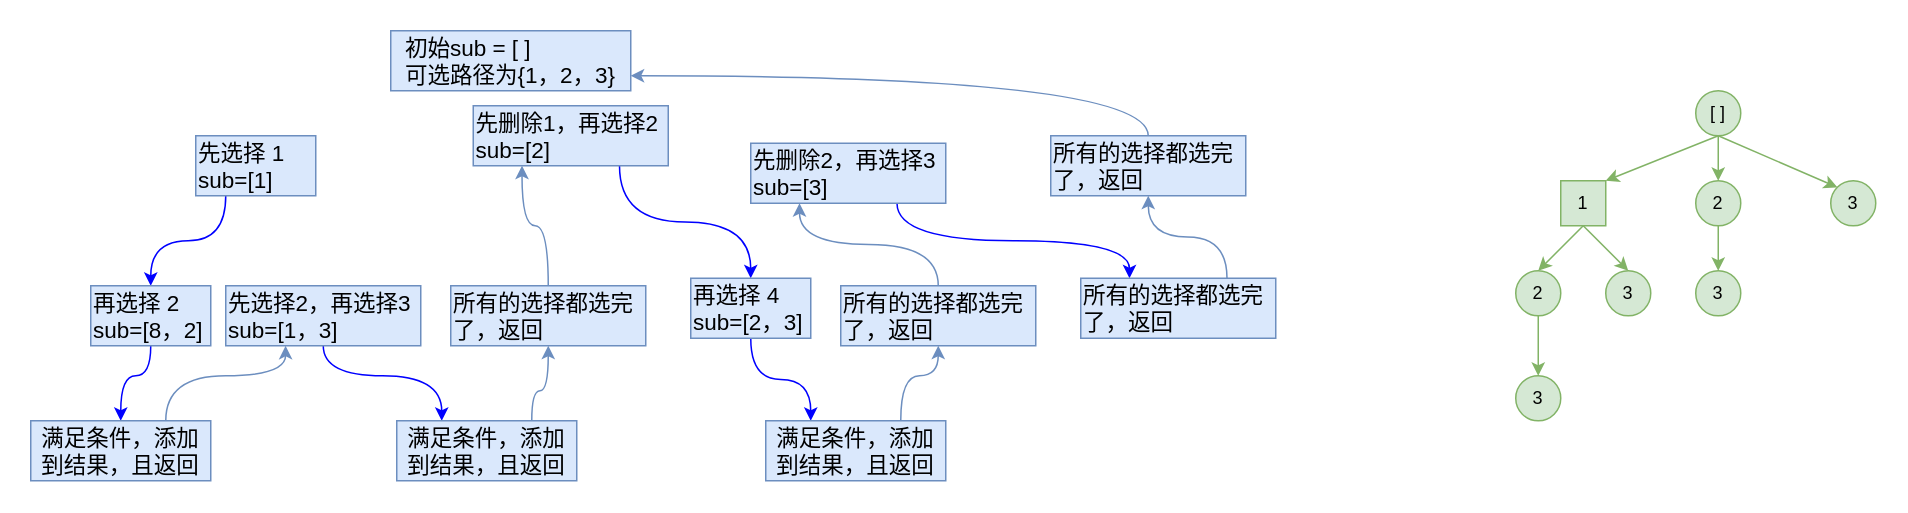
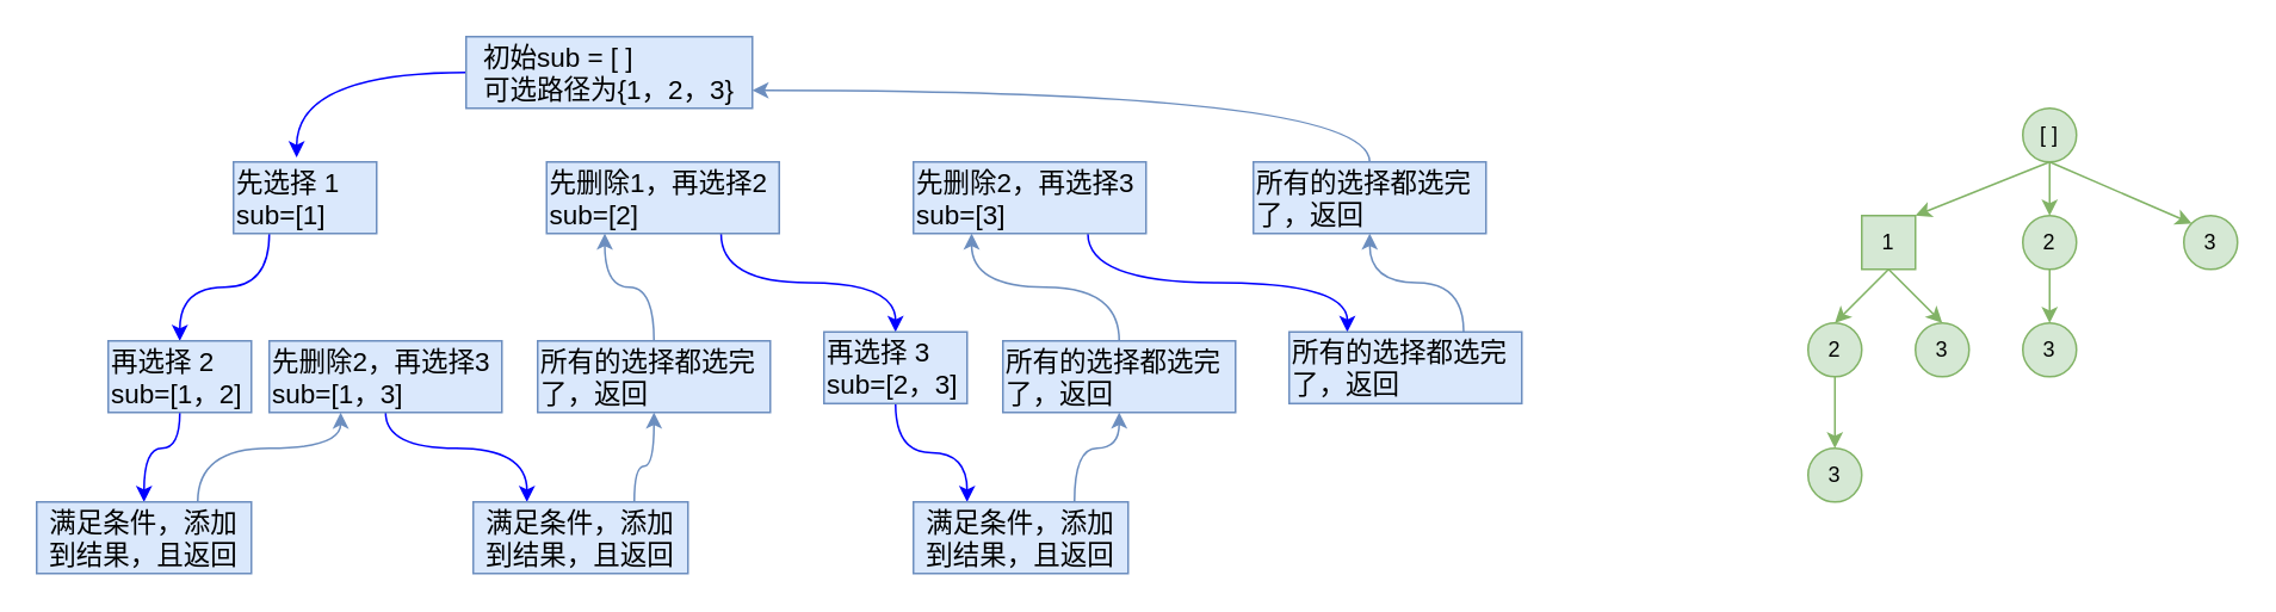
  <mxCell id="0" />
  <mxCell id="1" parent="0" />
  <mxCell id="2" style="edgeStyle=orthogonalEdgeStyle;rounded=0;orthogonalLoop=1;jettySize=auto;html=1;exitX=0.5;exitY=1;exitDx=0;exitDy=0;entryX=0.5;entryY=0;entryDx=0;entryDy=0;fillColor=#d5e8d4;strokeColor=#82b366;" edge="1" parent="1" source="5" target="10"><mxGeometry relative="1" as="geometry" /></mxCell>
  <mxCell id="3" style="edgeStyle=none;rounded=0;orthogonalLoop=1;jettySize=auto;html=1;exitX=0.5;exitY=1;exitDx=0;exitDy=0;entryX=1;entryY=0;entryDx=0;entryDy=0;fillColor=#d5e8d4;strokeColor=#82b366;" edge="1" parent="1" source="5" target="8"><mxGeometry relative="1" as="geometry" /></mxCell>
  <mxCell id="4" style="edgeStyle=none;rounded=0;orthogonalLoop=1;jettySize=auto;html=1;exitX=0.5;exitY=1;exitDx=0;exitDy=0;entryX=0;entryY=0;entryDx=0;entryDy=0;fillColor=#d5e8d4;strokeColor=#82b366;" edge="1" parent="1" source="5" target="11"><mxGeometry relative="1" as="geometry" /></mxCell>
  <mxCell id="5" value="[ ]" style="ellipse;whiteSpace=wrap;html=1;aspect=fixed;fillColor=#d5e8d4;strokeColor=#82b366;" vertex="1" parent="1"><mxGeometry x="1130" y="60" width="30" height="30" as="geometry" /></mxCell>
  <mxCell id="6" style="edgeStyle=none;rounded=0;orthogonalLoop=1;jettySize=auto;html=1;exitX=0.5;exitY=1;exitDx=0;exitDy=0;entryX=0.5;entryY=0;entryDx=0;entryDy=0;fillColor=#d5e8d4;strokeColor=#82b366;" edge="1" parent="1" source="8" target="13"><mxGeometry relative="1" as="geometry" /></mxCell>
  <mxCell id="7" style="edgeStyle=none;rounded=0;orthogonalLoop=1;jettySize=auto;html=1;exitX=0.5;exitY=1;exitDx=0;exitDy=0;entryX=0.5;entryY=0;entryDx=0;entryDy=0;fillColor=#d5e8d4;strokeColor=#82b366;" edge="1" parent="1" source="8" target="14"><mxGeometry relative="1" as="geometry"><mxPoint x="1081" y="179" as="targetPoint" /></mxGeometry></mxCell>
  <mxCell id="8" value="1" style="whiteSpace=wrap;html=1;aspect=fixed;fillColor=#d5e8d4;strokeColor=#82b366;rounded=0;" vertex="1" parent="1"><mxGeometry x="1040" y="120" width="30" height="30" as="geometry" /></mxCell>
  <mxCell id="9" style="edgeStyle=none;rounded=0;orthogonalLoop=1;jettySize=auto;html=1;exitX=0.5;exitY=1;exitDx=0;exitDy=0;entryX=0.5;entryY=0;entryDx=0;entryDy=0;fillColor=#d5e8d4;strokeColor=#82b366;" edge="1" parent="1" source="10" target="15"><mxGeometry relative="1" as="geometry" /></mxCell>
  <mxCell id="10" value="2" style="ellipse;whiteSpace=wrap;html=1;aspect=fixed;fillColor=#d5e8d4;strokeColor=#82b366;" vertex="1" parent="1"><mxGeometry x="1130" y="120" width="30" height="30" as="geometry" /></mxCell>
  <mxCell id="11" value="3" style="ellipse;whiteSpace=wrap;html=1;aspect=fixed;fillColor=#d5e8d4;strokeColor=#82b366;" vertex="1" parent="1"><mxGeometry x="1220" y="120" width="30" height="30" as="geometry" /></mxCell>
  <mxCell id="12" style="edgeStyle=none;rounded=0;orthogonalLoop=1;jettySize=auto;html=1;exitX=0.5;exitY=1;exitDx=0;exitDy=0;entryX=0.5;entryY=0;entryDx=0;entryDy=0;fillColor=#d5e8d4;strokeColor=#82b366;" edge="1" parent="1" source="13" target="16"><mxGeometry relative="1" as="geometry" /></mxCell>
  <mxCell id="13" value="2" style="ellipse;whiteSpace=wrap;html=1;aspect=fixed;fillColor=#d5e8d4;strokeColor=#82b366;" vertex="1" parent="1"><mxGeometry x="1010" y="180" width="30" height="30" as="geometry" /></mxCell>
  <mxCell id="14" value="3" style="ellipse;whiteSpace=wrap;html=1;aspect=fixed;fillColor=#d5e8d4;strokeColor=#82b366;" vertex="1" parent="1"><mxGeometry x="1070" y="180" width="30" height="30" as="geometry" /></mxCell>
  <mxCell id="15" value="3" style="ellipse;whiteSpace=wrap;html=1;aspect=fixed;fillColor=#d5e8d4;strokeColor=#82b366;" vertex="1" parent="1"><mxGeometry x="1130" y="180" width="30" height="30" as="geometry" /></mxCell>
  <mxCell id="16" value="3" style="ellipse;whiteSpace=wrap;html=1;aspect=fixed;fillColor=#d5e8d4;strokeColor=#82b366;" vertex="1" parent="1"><mxGeometry x="1010" y="250" width="30" height="30" as="geometry" /></mxCell>
+ <mxCell id="17" style="edgeStyle=orthogonalEdgeStyle;curved=1;rounded=0;orthogonalLoop=1;jettySize=auto;html=1;exitX=0;exitY=0.5;exitDx=0;exitDy=0;entryX=0.441;entryY=-0.063;entryDx=0;entryDy=0;entryPerimeter=0;fillColor=#dae8fc;strokeColor=#0000FF;" edge="1" parent="1" source="18" target="20"><mxGeometry relative="1" as="geometry" /></mxCell>
  <mxCell id="18" value="&lt;div style=&quot;text-align: left ; font-size: 15px&quot;&gt;&lt;font style=&quot;font-size: 15px&quot;&gt;初始sub = [ ]&lt;/font&gt;&lt;/div&gt;&lt;font style=&quot;font-size: 15px&quot;&gt;&lt;div style=&quot;text-align: left&quot;&gt;可选路径为{1，2，3}&lt;/div&gt;&lt;/font&gt;" style="text;html=1;strokeColor=#6c8ebf;fillColor=#dae8fc;align=center;verticalAlign=middle;whiteSpace=wrap;rounded=0;" vertex="1" parent="1"><mxGeometry x="260" y="20" width="160" height="40" as="geometry" /></mxCell>
  <mxCell id="19" style="edgeStyle=orthogonalEdgeStyle;curved=1;rounded=0;orthogonalLoop=1;jettySize=auto;html=1;exitX=0.25;exitY=1;exitDx=0;exitDy=0;entryX=0.5;entryY=0;entryDx=0;entryDy=0;fillColor=#dae8fc;strokeColor=#0000FF;" edge="1" parent="1" source="20" target="22"><mxGeometry relative="1" as="geometry"><Array as="points"><mxPoint x="150" y="160" /><mxPoint x="100" y="160" /></Array></mxGeometry></mxCell>
  <mxCell id="20" value="&lt;font style=&quot;font-size: 15px&quot;&gt;先选择 1&lt;br&gt;sub=[1]&lt;/font&gt;" style="text;html=1;strokeColor=#6c8ebf;fillColor=#dae8fc;align=left;verticalAlign=middle;whiteSpace=wrap;rounded=0;" vertex="1" parent="1"><mxGeometry x="130" y="90" width="80" height="40" as="geometry" /></mxCell>
  <mxCell id="21" style="edgeStyle=orthogonalEdgeStyle;curved=1;rounded=0;orthogonalLoop=1;jettySize=auto;html=1;exitX=0.5;exitY=1;exitDx=0;exitDy=0;entryX=0.5;entryY=0;entryDx=0;entryDy=0;fillColor=#dae8fc;strokeColor=#0000FF;" edge="1" parent="1" source="22" target="24"><mxGeometry relative="1" as="geometry"><Array as="points"><mxPoint x="100" y="250" /><mxPoint x="80" y="250" /></Array></mxGeometry></mxCell>
- <mxCell id="22" value="&lt;font style=&quot;font-size: 15px&quot;&gt;再选择 2&lt;br&gt;sub=[8，2]&lt;/font&gt;" style="text;html=1;strokeColor=#6c8ebf;fillColor=#dae8fc;align=left;verticalAlign=middle;whiteSpace=wrap;rounded=0;" vertex="1" parent="1"><mxGeometry x="60" y="190" width="80" height="40" as="geometry" /></mxCell>
+ <mxCell id="22" value="&lt;font style=&quot;font-size: 15px&quot;&gt;再选择 2&lt;br&gt;sub=[1，2]&lt;/font&gt;" style="text;html=1;strokeColor=#6c8ebf;fillColor=#dae8fc;align=left;verticalAlign=middle;whiteSpace=wrap;rounded=0;" vertex="1" parent="1"><mxGeometry x="60" y="190" width="80" height="40" as="geometry" /></mxCell>
  <mxCell id="23" style="edgeStyle=orthogonalEdgeStyle;curved=1;rounded=0;orthogonalLoop=1;jettySize=auto;html=1;exitX=0.75;exitY=0;exitDx=0;exitDy=0;entryX=0.307;entryY=1.001;entryDx=0;entryDy=0;entryPerimeter=0;fillColor=#dae8fc;strokeColor=#6c8ebf;" edge="1" parent="1" source="24" target="26"><mxGeometry relative="1" as="geometry"><Array as="points"><mxPoint x="110" y="250" /><mxPoint x="190" y="250" /></Array></mxGeometry></mxCell>
  <mxCell id="24" value="&lt;span style=&quot;font-size: 15px&quot;&gt;满足条件，添加到结果，且返回&lt;/span&gt;" style="text;html=1;strokeColor=#6c8ebf;fillColor=#dae8fc;align=center;verticalAlign=middle;whiteSpace=wrap;rounded=0;" vertex="1" parent="1"><mxGeometry x="20" y="280" width="120" height="40" as="geometry" /></mxCell>
  <mxCell id="25" style="edgeStyle=orthogonalEdgeStyle;curved=1;rounded=0;orthogonalLoop=1;jettySize=auto;html=1;exitX=0.5;exitY=1;exitDx=0;exitDy=0;entryX=0.25;entryY=0;entryDx=0;entryDy=0;fillColor=#dae8fc;strokeColor=#0000FF;" edge="1" parent="1" source="26" target="28"><mxGeometry relative="1" as="geometry"><Array as="points"><mxPoint x="215" y="250" /><mxPoint x="294" y="250" /></Array></mxGeometry></mxCell>
- <mxCell id="26" value="&lt;font style=&quot;font-size: 15px&quot;&gt;先选择2，再选择3&lt;br&gt;sub=[1，3]&lt;/font&gt;" style="text;html=1;strokeColor=#6c8ebf;fillColor=#dae8fc;align=left;verticalAlign=middle;whiteSpace=wrap;rounded=0;" vertex="1" parent="1"><mxGeometry x="150" y="190" width="130" height="40" as="geometry" /></mxCell>
+ <mxCell id="26" value="&lt;font style=&quot;font-size: 15px&quot;&gt;先删除2，再选择3&lt;br&gt;sub=[1，3]&lt;/font&gt;" style="text;html=1;strokeColor=#6c8ebf;fillColor=#dae8fc;align=left;verticalAlign=middle;whiteSpace=wrap;rounded=0;" vertex="1" parent="1"><mxGeometry x="150" y="190" width="130" height="40" as="geometry" /></mxCell>
  <mxCell id="27" style="edgeStyle=orthogonalEdgeStyle;curved=1;rounded=0;orthogonalLoop=1;jettySize=auto;html=1;exitX=0.75;exitY=0;exitDx=0;exitDy=0;entryX=0.5;entryY=1;entryDx=0;entryDy=0;fillColor=#dae8fc;strokeColor=#6c8ebf;" edge="1" parent="1" source="28" target="30"><mxGeometry relative="1" as="geometry"><Array as="points"><mxPoint x="354" y="260" /><mxPoint x="365" y="260" /></Array></mxGeometry></mxCell>
  <mxCell id="28" value="&lt;span style=&quot;font-size: 15px&quot;&gt;满足条件，添加到结果，且返回&lt;/span&gt;" style="text;html=1;strokeColor=#6c8ebf;fillColor=#dae8fc;align=center;verticalAlign=middle;whiteSpace=wrap;rounded=0;" vertex="1" parent="1"><mxGeometry x="264" y="280" width="120" height="40" as="geometry" /></mxCell>
  <mxCell id="29" style="edgeStyle=orthogonalEdgeStyle;curved=1;rounded=0;orthogonalLoop=1;jettySize=auto;html=1;exitX=0.5;exitY=0;exitDx=0;exitDy=0;entryX=0.25;entryY=1;entryDx=0;entryDy=0;fillColor=#dae8fc;strokeColor=#6c8ebf;" edge="1" parent="1" source="30" target="32"><mxGeometry relative="1" as="geometry" /></mxCell>
  <mxCell id="30" value="&lt;span style=&quot;font-size: 15px&quot;&gt;所有的选择都选完了，返回&lt;/span&gt;" style="text;html=1;strokeColor=#6c8ebf;fillColor=#dae8fc;align=left;verticalAlign=middle;whiteSpace=wrap;rounded=0;" vertex="1" parent="1"><mxGeometry x="300" y="190" width="130" height="40" as="geometry" /></mxCell>
  <mxCell id="31" style="edgeStyle=orthogonalEdgeStyle;curved=1;rounded=0;orthogonalLoop=1;jettySize=auto;html=1;exitX=0.75;exitY=1;exitDx=0;exitDy=0;entryX=0.5;entryY=0;entryDx=0;entryDy=0;fillColor=#dae8fc;strokeColor=#0000FF;" edge="1" parent="1" source="32" target="34"><mxGeometry relative="1" as="geometry" /></mxCell>
- <mxCell id="32" value="&lt;font style=&quot;font-size: 15px&quot;&gt;先删除1，再选择2&lt;br&gt;sub=[2]&lt;/font&gt;" style="text;html=1;strokeColor=#6c8ebf;fillColor=#dae8fc;align=left;verticalAlign=middle;whiteSpace=wrap;rounded=0;" vertex="1" parent="1"><mxGeometry x="315" y="70" width="130" height="40" as="geometry" /></mxCell>
+ <mxCell id="32" value="&lt;font style=&quot;font-size: 15px&quot;&gt;先删除1，再选择2&lt;br&gt;sub=[2]&lt;/font&gt;" style="text;html=1;strokeColor=#6c8ebf;fillColor=#dae8fc;align=left;verticalAlign=middle;whiteSpace=wrap;rounded=0;" vertex="1" parent="1"><mxGeometry x="305" y="90" width="130" height="40" as="geometry" /></mxCell>
  <mxCell id="33" style="edgeStyle=orthogonalEdgeStyle;curved=1;rounded=0;orthogonalLoop=1;jettySize=auto;html=1;exitX=0.5;exitY=1;exitDx=0;exitDy=0;entryX=0.25;entryY=0;entryDx=0;entryDy=0;fillColor=#dae8fc;strokeColor=#0000FF;" edge="1" parent="1" source="34" target="36"><mxGeometry relative="1" as="geometry" /></mxCell>
- <mxCell id="34" value="&lt;font style=&quot;font-size: 15px&quot;&gt;再选择 4&lt;br&gt;sub=[2，3]&lt;/font&gt;" style="text;html=1;strokeColor=#6c8ebf;fillColor=#dae8fc;align=left;verticalAlign=middle;whiteSpace=wrap;rounded=0;" vertex="1" parent="1"><mxGeometry x="460" y="185" width="80" height="40" as="geometry" /></mxCell>
+ <mxCell id="34" value="&lt;font style=&quot;font-size: 15px&quot;&gt;再选择 3&lt;br&gt;sub=[2，3]&lt;/font&gt;" style="text;html=1;strokeColor=#6c8ebf;fillColor=#dae8fc;align=left;verticalAlign=middle;whiteSpace=wrap;rounded=0;" vertex="1" parent="1"><mxGeometry x="460" y="185" width="80" height="40" as="geometry" /></mxCell>
  <mxCell id="35" style="edgeStyle=orthogonalEdgeStyle;curved=1;rounded=0;orthogonalLoop=1;jettySize=auto;html=1;exitX=0.75;exitY=0;exitDx=0;exitDy=0;entryX=0.5;entryY=1;entryDx=0;entryDy=0;fillColor=#dae8fc;strokeColor=#6c8ebf;" edge="1" parent="1" source="36" target="38"><mxGeometry relative="1" as="geometry"><Array as="points"><mxPoint x="600" y="250" /><mxPoint x="625" y="250" /></Array></mxGeometry></mxCell>
  <mxCell id="36" value="&lt;span style=&quot;font-size: 15px&quot;&gt;满足条件，添加到结果，且返回&lt;/span&gt;" style="text;html=1;strokeColor=#6c8ebf;fillColor=#dae8fc;align=center;verticalAlign=middle;whiteSpace=wrap;rounded=0;" vertex="1" parent="1"><mxGeometry x="510" y="280" width="120" height="40" as="geometry" /></mxCell>
  <mxCell id="37" style="edgeStyle=orthogonalEdgeStyle;curved=1;rounded=0;orthogonalLoop=1;jettySize=auto;html=1;exitX=0.5;exitY=0;exitDx=0;exitDy=0;fillColor=#dae8fc;strokeColor=#6c8ebf;entryX=0.25;entryY=1;entryDx=0;entryDy=0;" edge="1" parent="1" source="38" target="40"><mxGeometry relative="1" as="geometry"><mxPoint x="570" y="150" as="targetPoint" /></mxGeometry></mxCell>
  <mxCell id="38" value="&lt;span style=&quot;font-size: 15px&quot;&gt;所有的选择都选完了，返回&lt;/span&gt;" style="text;html=1;strokeColor=#6c8ebf;fillColor=#dae8fc;align=left;verticalAlign=middle;whiteSpace=wrap;rounded=0;" vertex="1" parent="1"><mxGeometry x="560" y="190" width="130" height="40" as="geometry" /></mxCell>
  <mxCell id="39" style="edgeStyle=orthogonalEdgeStyle;curved=1;rounded=0;orthogonalLoop=1;jettySize=auto;html=1;exitX=0.75;exitY=1;exitDx=0;exitDy=0;entryX=0.25;entryY=0;entryDx=0;entryDy=0;fillColor=#dae8fc;strokeColor=#0000FF;" edge="1" parent="1" source="40" target="42"><mxGeometry relative="1" as="geometry" /></mxCell>
- <mxCell id="40" value="&lt;font style=&quot;font-size: 15px&quot;&gt;先删除2，再选择3&lt;br&gt;sub=[3]&lt;/font&gt;" style="text;html=1;strokeColor=#6c8ebf;fillColor=#dae8fc;align=left;verticalAlign=middle;whiteSpace=wrap;rounded=0;" vertex="1" parent="1"><mxGeometry x="500" y="95" width="130" height="40" as="geometry" /></mxCell>
+ <mxCell id="40" value="&lt;font style=&quot;font-size: 15px&quot;&gt;先删除2，再选择3&lt;br&gt;sub=[3]&lt;/font&gt;" style="text;html=1;strokeColor=#6c8ebf;fillColor=#dae8fc;align=left;verticalAlign=middle;whiteSpace=wrap;rounded=0;" vertex="1" parent="1"><mxGeometry x="510" y="90" width="130" height="40" as="geometry" /></mxCell>
  <mxCell id="41" style="edgeStyle=orthogonalEdgeStyle;curved=1;rounded=0;orthogonalLoop=1;jettySize=auto;html=1;exitX=0.75;exitY=0;exitDx=0;exitDy=0;entryX=0.5;entryY=1;entryDx=0;entryDy=0;fillColor=#dae8fc;strokeColor=#6c8ebf;" edge="1" parent="1" source="42" target="44"><mxGeometry relative="1" as="geometry" /></mxCell>
  <mxCell id="42" value="&lt;span style=&quot;font-size: 15px&quot;&gt;所有的选择都选完了，返回&lt;/span&gt;" style="text;html=1;strokeColor=#6c8ebf;fillColor=#dae8fc;align=left;verticalAlign=middle;whiteSpace=wrap;rounded=0;" vertex="1" parent="1"><mxGeometry x="720" y="185" width="130" height="40" as="geometry" /></mxCell>
  <mxCell id="43" style="edgeStyle=orthogonalEdgeStyle;curved=1;rounded=0;orthogonalLoop=1;jettySize=auto;html=1;exitX=0.5;exitY=0;exitDx=0;exitDy=0;entryX=1;entryY=0.75;entryDx=0;entryDy=0;fillColor=#dae8fc;strokeColor=#6c8ebf;" edge="1" parent="1" source="44" target="18"><mxGeometry relative="1" as="geometry"><mxPoint x="430" y="40" as="targetPoint" /></mxGeometry></mxCell>
  <mxCell id="44" value="&lt;span style=&quot;font-size: 15px&quot;&gt;所有的选择都选完了，返回&lt;/span&gt;" style="text;html=1;strokeColor=#6c8ebf;fillColor=#dae8fc;align=left;verticalAlign=middle;whiteSpace=wrap;rounded=0;" vertex="1" parent="1"><mxGeometry x="700" y="90" width="130" height="40" as="geometry" /></mxCell>
